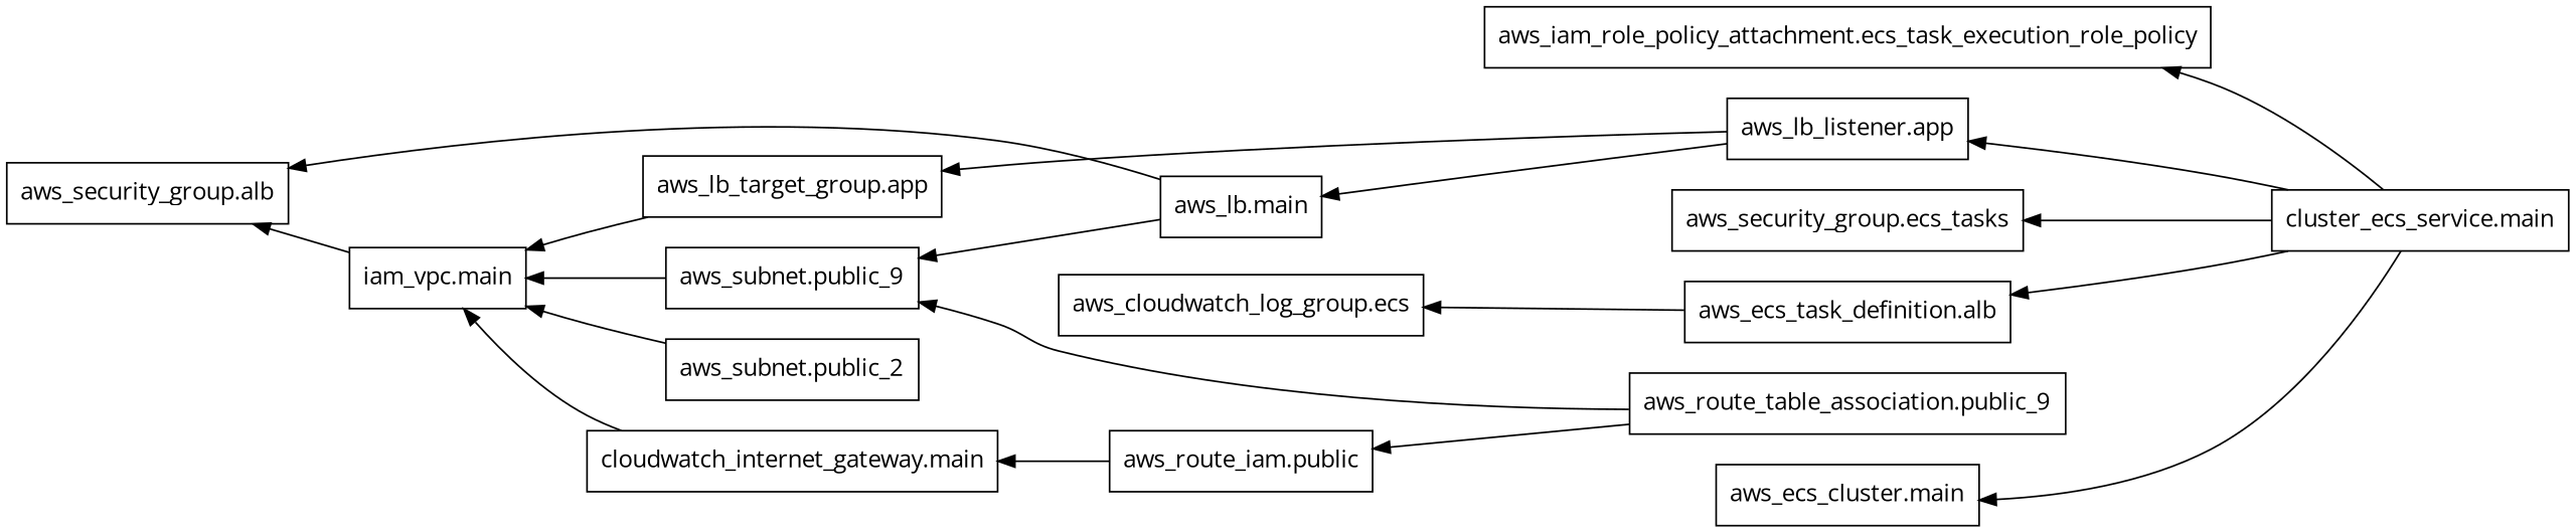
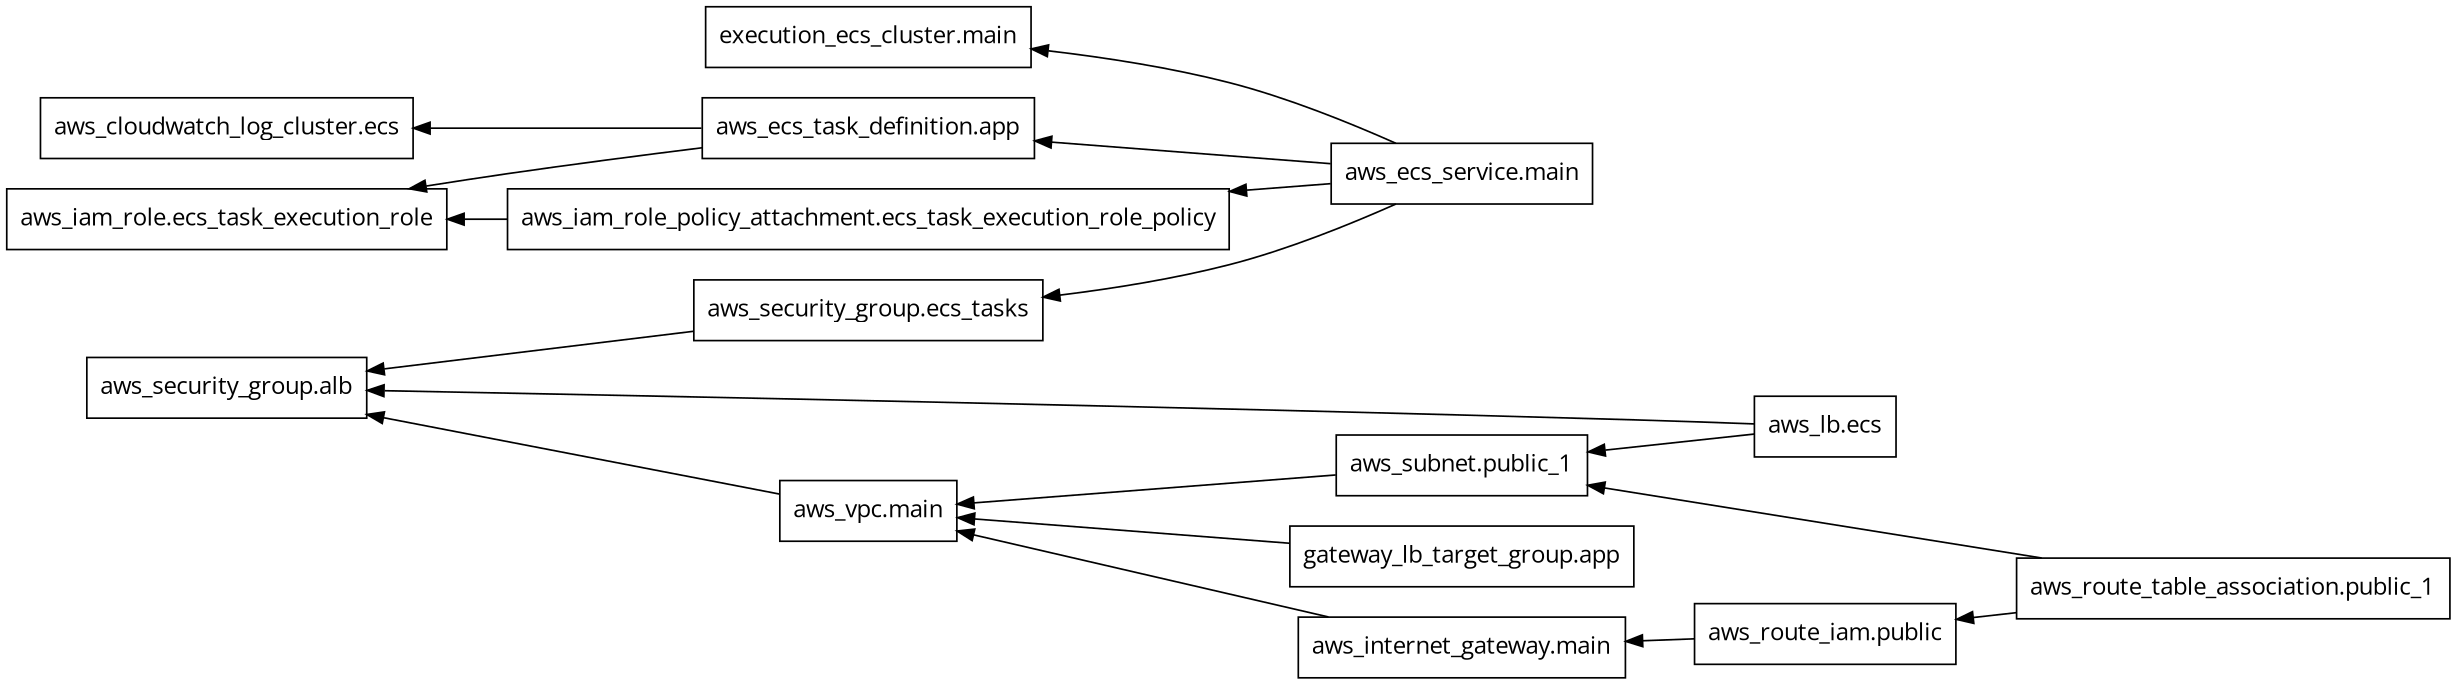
  digraph {
    fontname="Open Sans"
    rankdir=RL
    node [fontname="Open Sans" shape=rect]
    edge [fontname="Open Sans"]
-   n1 [label="aws_cloudwatch_log_group.ecs"]
-   n2 [label="aws_ecs_cluster.main"]
-   n3 [label="cluster_ecs_service.main"]
-   n4 [label="aws_ecs_task_definition.alb"]
+   n1 [label="aws_cloudwatch_log_cluster.ecs"]
+   n2 [label="execution_ecs_cluster.main"]
+   n3 [label="aws_ecs_service.main"]
+   n4 [label="aws_ecs_task_definition.app"]
    n5 [label="aws_iam_role_policy_attachment.ecs_task_execution_role_policy"]
-   n6 [label="aws_lb_listener.app"]
    n7 [label="aws_security_group.ecs_tasks"]
-   n9 [label="aws_lb.main"]
-   n10 [label="aws_lb_target_group.app"]
+   n8 [label="aws_iam_role.ecs_task_execution_role"]
+   n9 [label="aws_lb.ecs"]
+   n10 [label="gateway_lb_target_group.app"]
    n11 [label="aws_security_group.alb"]
-   n12 [label="cloudwatch_internet_gateway.main"]
-   n13 [label="iam_vpc.main"]
-   n14 [label="aws_subnet.public_9"]
-   n15 [label="aws_subnet.public_2"]
+   n12 [label="aws_internet_gateway.main"]
+   n13 [label="aws_vpc.main"]
+   n14 [label="aws_subnet.public_1"]
    n16 [label="aws_route_iam.public"]
-   n17 [label="aws_route_table_association.public_9"]
+   n17 [label="aws_route_table_association.public_1"]
    n3 -> n2
    n3 -> n4
    n3 -> n5
-   n3 -> n6
    n3 -> n7
    n4 -> n1
-   n6 -> n9
-   n6 -> n10
+   n4 -> n8
+   n5 -> n8
+   n7 -> n11
    n9 -> n11
    n9 -> n14
    n10 -> n13
    n12 -> n13
    n13 -> n11
    n14 -> n13
-   n15 -> n13
    n16 -> n12
    n17 -> n14
    n17 -> n16
  }
